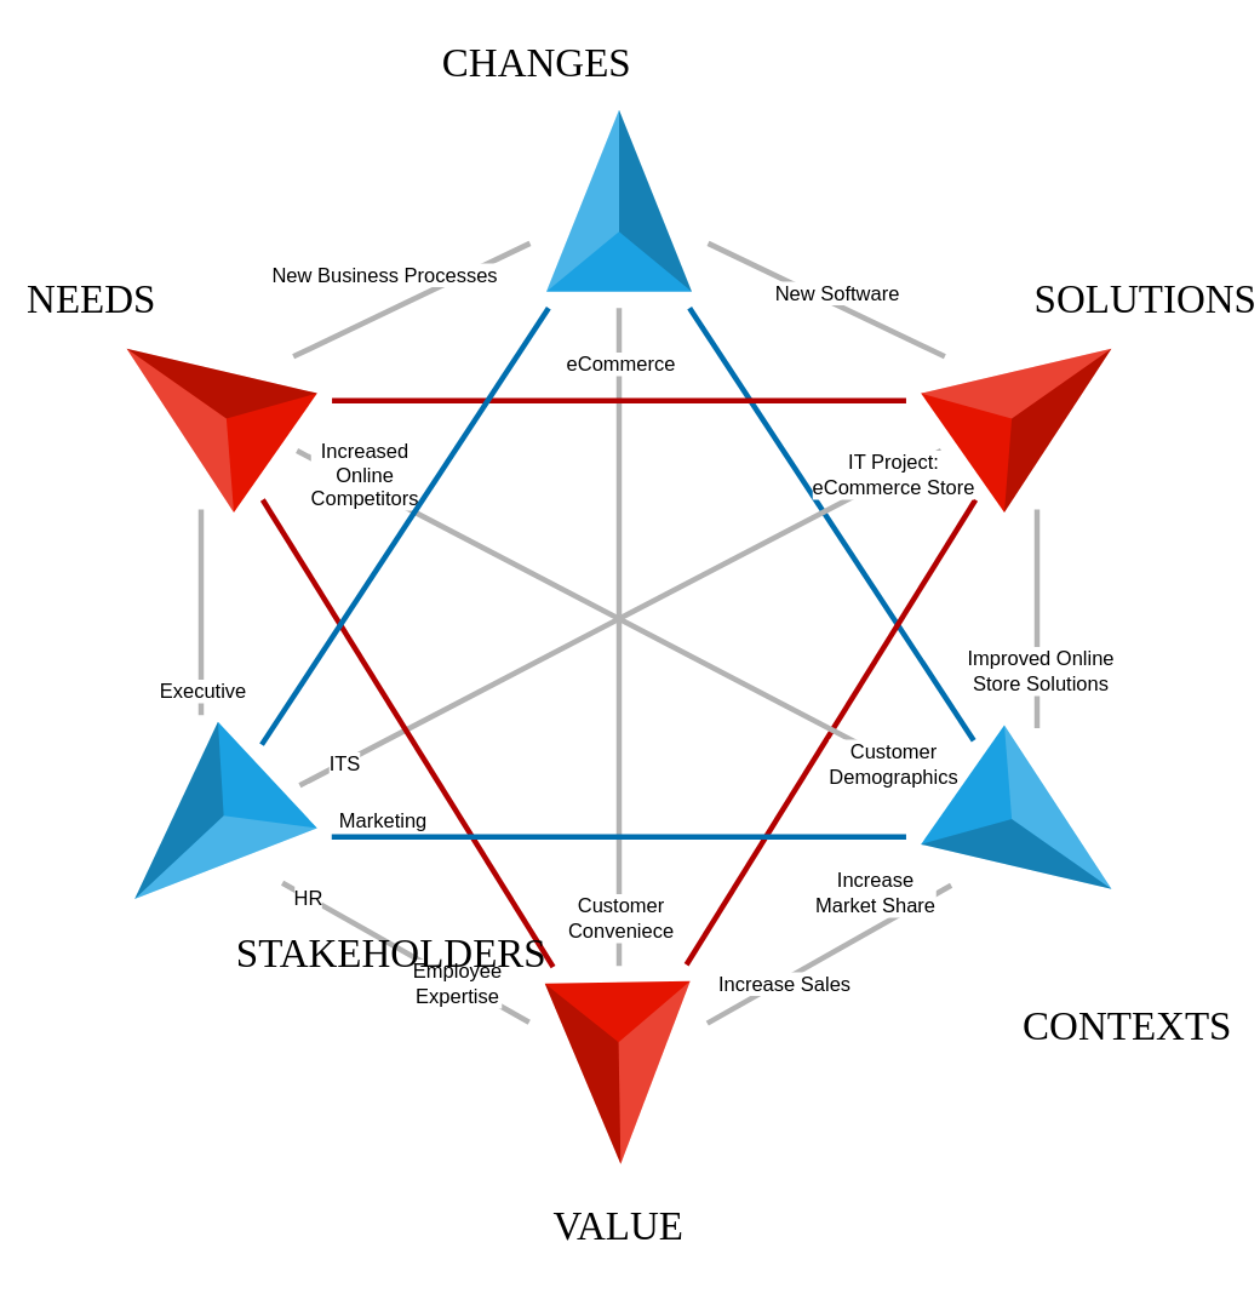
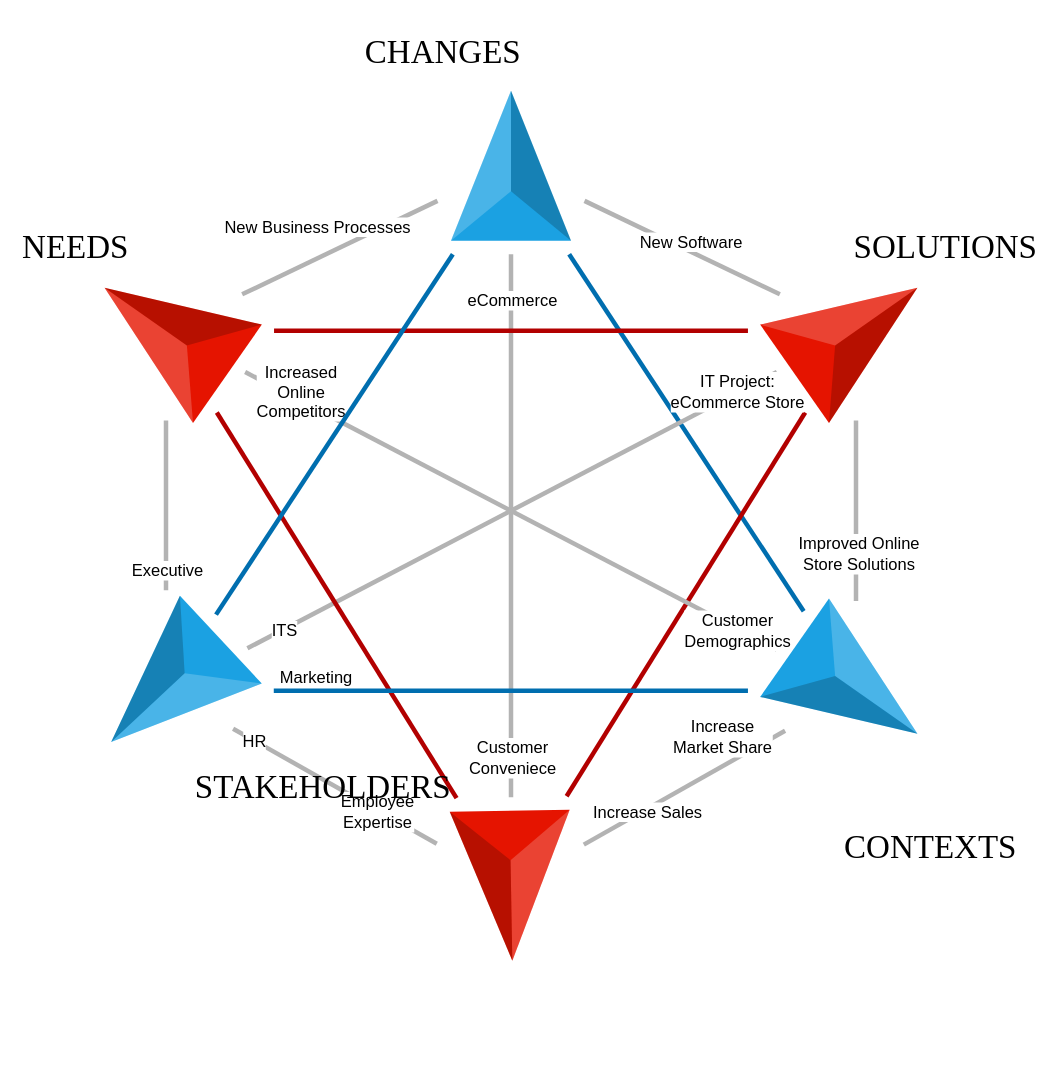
  <mxCell id="0" />
  <mxCell id="1" parent="0" />
  <mxCell id="2" style="edgeStyle=none;shape=connector;rounded=0;orthogonalLoop=1;jettySize=auto;html=1;labelBackgroundColor=default;strokeColor=#006EAF;strokeWidth=3;align=center;verticalAlign=middle;fontFamily=Helvetica;fontSize=11;fontColor=default;startArrow=none;startFill=0;endArrow=none;endFill=0;fillColor=#1ba1e2;" edge="1" parent="1" source="6" target="13"><mxGeometry relative="1" as="geometry" /></mxCell>
  <mxCell id="3" style="edgeStyle=none;shape=connector;rounded=0;orthogonalLoop=1;jettySize=auto;html=1;labelBackgroundColor=default;strokeColor=#B3B3B3;strokeWidth=3;align=center;verticalAlign=middle;fontFamily=Helvetica;fontSize=11;fontColor=default;startArrow=none;startFill=0;endArrow=none;endFill=0;" edge="1" parent="1" source="6" target="7"><mxGeometry relative="1" as="geometry" /></mxCell>
  <mxCell id="4" value="eCommerce" style="edgeLabel;html=1;align=center;verticalAlign=middle;resizable=0;points=[];fontSize=11;fontFamily=Helvetica;fontColor=default;" vertex="1" connectable="0" parent="3"><mxGeometry x="-0.834" relative="1" as="geometry"><mxPoint as="offset" /></mxGeometry></mxCell>
  <mxCell id="5" value="Customer&lt;br&gt;Conveniece" style="edgeLabel;html=1;align=center;verticalAlign=middle;resizable=0;points=[];fontSize=11;fontFamily=Helvetica;fontColor=default;" vertex="1" connectable="0" parent="3"><mxGeometry x="0.851" relative="1" as="geometry"><mxPoint as="offset" /></mxGeometry></mxCell>
  <mxCell id="6" value="" style="verticalLabelPosition=bottom;verticalAlign=top;html=1;shape=mxgraph.infographic.shadedTriangle;fillColor=#1ba1e2;strokeColor=none;fontColor=#ffffff;perimeterSpacing=9;" vertex="1" parent="1"><mxGeometry x="300" y="60" width="80" height="100" as="geometry" /></mxCell>
  <mxCell id="7" value="" style="verticalLabelPosition=bottom;verticalAlign=top;html=1;shape=mxgraph.infographic.shadedTriangle;fillColor=#e51400;strokeColor=none;rotation=-181;fontColor=#ffffff;perimeterSpacing=9;" vertex="1" parent="1"><mxGeometry x="300" y="540" width="80" height="100" as="geometry" /></mxCell>
  <mxCell id="8" style="edgeStyle=none;shape=connector;rounded=0;orthogonalLoop=1;jettySize=auto;html=1;labelBackgroundColor=default;strokeColor=#B20000;strokeWidth=3;align=center;verticalAlign=middle;fontFamily=Helvetica;fontSize=11;fontColor=default;startArrow=none;startFill=0;endArrow=none;endFill=0;fillColor=#e51400;" edge="1" parent="1" source="12" target="7"><mxGeometry relative="1" as="geometry" /></mxCell>
  <mxCell id="9" style="edgeStyle=none;shape=connector;rounded=0;orthogonalLoop=1;jettySize=auto;html=1;labelBackgroundColor=default;strokeColor=#B3B3B3;strokeWidth=3;align=center;verticalAlign=middle;fontFamily=Helvetica;fontSize=11;fontColor=default;startArrow=none;startFill=0;endArrow=none;endFill=0;" edge="1" parent="1" source="12" target="22"><mxGeometry relative="1" as="geometry" /></mxCell>
  <mxCell id="10" value="ITS" style="edgeLabel;html=1;align=center;verticalAlign=middle;resizable=0;points=[];fontSize=11;fontFamily=Helvetica;fontColor=default;" vertex="1" connectable="0" parent="9"><mxGeometry x="0.865" relative="1" as="geometry"><mxPoint as="offset" /></mxGeometry></mxCell>
  <mxCell id="11" value="IT Project:&lt;br&gt;eCommerce Store" style="edgeLabel;html=1;align=center;verticalAlign=middle;resizable=0;points=[];fontSize=11;fontFamily=Helvetica;fontColor=default;" vertex="1" connectable="0" parent="9"><mxGeometry x="-0.778" y="-4" relative="1" as="geometry"><mxPoint x="14" y="-4" as="offset" /></mxGeometry></mxCell>
  <mxCell id="12" value="" style="verticalLabelPosition=bottom;verticalAlign=top;html=1;shape=mxgraph.infographic.shadedTriangle;fillColor=#e51400;strokeColor=none;rotation=55;fontColor=#ffffff;perimeterSpacing=9;" vertex="1" parent="1"><mxGeometry x="530" y="170" width="80" height="100" as="geometry" /></mxCell>
  <mxCell id="13" value="" style="verticalLabelPosition=bottom;verticalAlign=top;html=1;shape=mxgraph.infographic.shadedTriangle;fillColor=#1ba1e2;strokeColor=none;rotation=125;fontColor=#ffffff;perimeterSpacing=9;" vertex="1" parent="1"><mxGeometry x="530" y="410" width="80" height="100" as="geometry" /></mxCell>
  <mxCell id="14" style="edgeStyle=none;shape=connector;rounded=0;orthogonalLoop=1;jettySize=auto;html=1;labelBackgroundColor=default;strokeColor=#B20000;strokeWidth=3;align=center;verticalAlign=middle;fontFamily=Helvetica;fontSize=11;fontColor=default;startArrow=none;startFill=0;endArrow=none;endFill=0;fillColor=#e51400;" edge="1" parent="1" source="19" target="12"><mxGeometry relative="1" as="geometry" /></mxCell>
  <mxCell id="15" style="edgeStyle=none;shape=connector;rounded=0;orthogonalLoop=1;jettySize=auto;html=1;labelBackgroundColor=default;strokeColor=#B20000;strokeWidth=3;align=center;verticalAlign=middle;fontFamily=Helvetica;fontSize=11;fontColor=default;startArrow=none;startFill=0;endArrow=none;endFill=0;fillColor=#e51400;" edge="1" parent="1" source="19" target="7"><mxGeometry relative="1" as="geometry" /></mxCell>
  <mxCell id="16" style="edgeStyle=none;shape=connector;rounded=0;orthogonalLoop=1;jettySize=auto;html=1;labelBackgroundColor=default;strokeColor=#B3B3B3;strokeWidth=3;align=center;verticalAlign=middle;fontFamily=Helvetica;fontSize=11;fontColor=default;startArrow=none;startFill=0;endArrow=none;endFill=0;" edge="1" parent="1" source="19" target="13"><mxGeometry relative="1" as="geometry" /></mxCell>
  <mxCell id="17" value="Customer&lt;br&gt;Demographics" style="edgeLabel;html=1;align=center;verticalAlign=middle;resizable=0;points=[];fontSize=11;fontFamily=Helvetica;fontColor=default;" vertex="1" connectable="0" parent="16"><mxGeometry x="0.765" y="1" relative="1" as="geometry"><mxPoint x="14" y="10" as="offset" /></mxGeometry></mxCell>
  <mxCell id="18" value="Increased &lt;br&gt;Online &lt;br&gt;Competitors" style="edgeLabel;html=1;align=center;verticalAlign=middle;resizable=0;points=[];fontSize=11;fontFamily=Helvetica;fontColor=default;" vertex="1" connectable="0" parent="16"><mxGeometry x="-0.913" relative="1" as="geometry"><mxPoint x="22" y="5" as="offset" /></mxGeometry></mxCell>
  <mxCell id="19" value="" style="verticalLabelPosition=bottom;verticalAlign=top;html=1;shape=mxgraph.infographic.shadedTriangle;fillColor=#e51400;strokeColor=none;rotation=-55;fontColor=#ffffff;perimeterSpacing=9;" vertex="1" parent="1"><mxGeometry x="70" y="170" width="80" height="100" as="geometry" /></mxCell>
  <mxCell id="20" style="edgeStyle=none;shape=connector;rounded=0;orthogonalLoop=1;jettySize=auto;html=1;labelBackgroundColor=default;strokeColor=#006EAF;strokeWidth=3;align=center;verticalAlign=middle;fontFamily=Helvetica;fontSize=11;fontColor=default;startArrow=none;startFill=0;endArrow=none;endFill=0;fillColor=#1ba1e2;" edge="1" parent="1" source="22" target="13"><mxGeometry relative="1" as="geometry" /></mxCell>
  <mxCell id="21" value="Marketing" style="edgeLabel;html=1;align=center;verticalAlign=middle;resizable=0;points=[];fontSize=11;fontFamily=Helvetica;fontColor=default;" vertex="1" connectable="0" parent="20"><mxGeometry x="-0.866" y="2" relative="1" as="geometry"><mxPoint x="7" y="-8" as="offset" /></mxGeometry></mxCell>
  <mxCell id="22" value="" style="verticalLabelPosition=bottom;verticalAlign=top;html=1;shape=mxgraph.infographic.shadedTriangle;fillColor=#1ba1e2;strokeColor=none;rotation=-133;flipH=0;flipV=0;fontColor=#ffffff;perimeterSpacing=9;" vertex="1" parent="1"><mxGeometry x="70" y="410" width="80" height="100" as="geometry" /></mxCell>
  <mxCell id="23" style="rounded=0;orthogonalLoop=1;jettySize=auto;html=1;startArrow=none;startFill=0;endArrow=none;endFill=0;strokeWidth=3;strokeColor=#B3B3B3;" edge="1" parent="1" source="19" target="6"><mxGeometry relative="1" as="geometry" /></mxCell>
  <mxCell id="24" value="New Business Processes" style="edgeLabel;html=1;align=center;verticalAlign=middle;resizable=0;points=[];fontSize=11;fontFamily=Helvetica;fontColor=default;" vertex="1" connectable="0" parent="23"><mxGeometry x="-0.088" relative="1" as="geometry"><mxPoint x="-10" y="-17" as="offset" /></mxGeometry></mxCell>
  <mxCell id="25" style="edgeStyle=none;shape=connector;rounded=0;orthogonalLoop=1;jettySize=auto;html=1;labelBackgroundColor=default;strokeColor=#B3B3B3;strokeWidth=3;align=center;verticalAlign=middle;fontFamily=Helvetica;fontSize=11;fontColor=default;startArrow=none;startFill=0;endArrow=none;endFill=0;" edge="1" parent="1" source="6" target="12"><mxGeometry relative="1" as="geometry" /></mxCell>
  <mxCell id="26" value="New&amp;nbsp;Software" style="edgeLabel;html=1;align=center;verticalAlign=middle;resizable=0;points=[];fontSize=11;fontFamily=Helvetica;fontColor=default;" vertex="1" connectable="0" parent="25"><mxGeometry x="-0.073" y="1" relative="1" as="geometry"><mxPoint x="10" y="-1" as="offset" /></mxGeometry></mxCell>
  <mxCell id="27" style="edgeStyle=none;shape=connector;rounded=0;orthogonalLoop=1;jettySize=auto;html=1;labelBackgroundColor=default;strokeColor=#B3B3B3;strokeWidth=3;align=center;verticalAlign=middle;fontFamily=Helvetica;fontSize=11;fontColor=default;startArrow=none;startFill=0;endArrow=none;endFill=0;" edge="1" parent="1" source="12" target="13"><mxGeometry relative="1" as="geometry" /></mxCell>
  <mxCell id="28" value="Improved Online &lt;br&gt;Store Solutions" style="edgeLabel;html=1;align=center;verticalAlign=middle;resizable=0;points=[];fontSize=11;fontFamily=Helvetica;fontColor=default;" vertex="1" connectable="0" parent="27"><mxGeometry x="0.482" y="1" relative="1" as="geometry"><mxPoint as="offset" /></mxGeometry></mxCell>
  <mxCell id="29" style="edgeStyle=none;shape=connector;rounded=0;orthogonalLoop=1;jettySize=auto;html=1;labelBackgroundColor=default;strokeColor=#B3B3B3;strokeWidth=3;align=center;verticalAlign=middle;fontFamily=Helvetica;fontSize=11;fontColor=default;startArrow=none;startFill=0;endArrow=none;endFill=0;" edge="1" parent="1" source="19" target="22"><mxGeometry relative="1" as="geometry" /></mxCell>
  <mxCell id="30" value="Executive" style="edgeLabel;html=1;align=center;verticalAlign=middle;resizable=0;points=[];fontSize=11;fontFamily=Helvetica;fontColor=default;" vertex="1" connectable="0" parent="29"><mxGeometry x="0.611" y="-2" relative="1" as="geometry"><mxPoint x="2" y="9" as="offset" /></mxGeometry></mxCell>
  <mxCell id="31" style="edgeStyle=none;shape=connector;rounded=0;orthogonalLoop=1;jettySize=auto;html=1;labelBackgroundColor=default;strokeColor=#B3B3B3;strokeWidth=3;align=center;verticalAlign=middle;fontFamily=Helvetica;fontSize=11;fontColor=default;startArrow=none;startFill=0;endArrow=none;endFill=0;" edge="1" parent="1" source="22" target="7"><mxGeometry relative="1" as="geometry" /></mxCell>
  <mxCell id="32" value="Employee&lt;br&gt;Expertise" style="edgeLabel;html=1;align=center;verticalAlign=middle;resizable=0;points=[];fontSize=11;fontFamily=Helvetica;fontColor=default;" vertex="1" connectable="0" parent="31"><mxGeometry x="0.409" y="-1" relative="1" as="geometry"><mxPoint as="offset" /></mxGeometry></mxCell>
  <mxCell id="33" value="HR" style="edgeLabel;html=1;align=center;verticalAlign=middle;resizable=0;points=[];fontSize=11;fontFamily=Helvetica;fontColor=default;" vertex="1" connectable="0" parent="31"><mxGeometry x="-0.792" relative="1" as="geometry"><mxPoint as="offset" /></mxGeometry></mxCell>
  <mxCell id="34" style="edgeStyle=none;shape=connector;rounded=0;orthogonalLoop=1;jettySize=auto;html=1;labelBackgroundColor=default;strokeColor=#B3B3B3;strokeWidth=3;align=center;verticalAlign=middle;fontFamily=Helvetica;fontSize=11;fontColor=default;startArrow=none;startFill=0;endArrow=none;endFill=0;" edge="1" parent="1" source="13" target="7"><mxGeometry relative="1" as="geometry" /></mxCell>
  <mxCell id="35" value="Increase Sales" style="edgeLabel;html=1;align=center;verticalAlign=middle;resizable=0;points=[];fontSize=11;fontFamily=Helvetica;fontColor=default;" vertex="1" connectable="0" parent="34"><mxGeometry x="0.7" y="-1" relative="1" as="geometry"><mxPoint x="22" y="-10" as="offset" /></mxGeometry></mxCell>
  <mxCell id="36" value="Increase&lt;br&gt;Market Share" style="edgeLabel;html=1;align=center;verticalAlign=middle;resizable=0;points=[];fontSize=11;fontFamily=Helvetica;fontColor=default;" vertex="1" connectable="0" parent="34"><mxGeometry x="-0.716" y="1" relative="1" as="geometry"><mxPoint x="-24" y="-8" as="offset" /></mxGeometry></mxCell>
  <mxCell id="37" style="edgeStyle=none;shape=connector;rounded=0;orthogonalLoop=1;jettySize=auto;html=1;labelBackgroundColor=default;strokeColor=#006EAF;strokeWidth=3;align=center;verticalAlign=middle;fontFamily=Helvetica;fontSize=11;fontColor=default;startArrow=none;startFill=0;endArrow=none;endFill=0;fillColor=#1ba1e2;" edge="1" parent="1" source="6" target="22"><mxGeometry relative="1" as="geometry" /></mxCell>
  <mxCell id="38" value="CHANGES" style="text;html=1;strokeColor=none;fillColor=none;align=center;verticalAlign=middle;whiteSpace=wrap;rounded=0;fontSize=22;fontFamily=Tahoma;fontColor=default;" vertex="1" parent="1"><mxGeometry x="265" y="20" width="60" height="30" as="geometry" /></mxCell>
  <mxCell id="39" value="SOLUTIONS" style="text;html=1;strokeColor=none;fillColor=none;align=center;verticalAlign=middle;whiteSpace=wrap;rounded=0;fontSize=22;fontFamily=Tahoma;fontColor=default;" vertex="1" parent="1"><mxGeometry x="600" y="150" width="60" height="30" as="geometry" /></mxCell>
  <mxCell id="40" value="CONTEXTS" style="text;html=1;strokeColor=none;fillColor=none;align=center;verticalAlign=middle;whiteSpace=wrap;rounded=0;fontSize=22;fontFamily=Tahoma;fontColor=default;" vertex="1" parent="1"><mxGeometry x="590" y="550" width="60" height="30" as="geometry" /></mxCell>
- <mxCell id="41" value="VALUE" style="text;html=1;strokeColor=none;fillColor=none;align=center;verticalAlign=middle;whiteSpace=wrap;rounded=0;fontSize=22;fontFamily=Tahoma;fontColor=default;" vertex="1" parent="1"><mxGeometry x="310" y="660" width="60" height="30" as="geometry" /></mxCell>
  <mxCell id="42" value="STAKEHOLDERS" style="text;html=1;strokeColor=none;fillColor=none;align=center;verticalAlign=middle;whiteSpace=wrap;rounded=0;fontSize=22;fontFamily=Tahoma;fontColor=default;" vertex="1" parent="1"><mxGeometry x="185" y="510" width="60" height="30" as="geometry" /></mxCell>
  <mxCell id="43" value="NEEDS" style="text;html=1;strokeColor=none;fillColor=none;align=center;verticalAlign=middle;whiteSpace=wrap;rounded=0;fontSize=22;fontFamily=Tahoma;fontColor=default;" vertex="1" parent="1"><mxGeometry x="20" y="150" width="60" height="30" as="geometry" /></mxCell>
